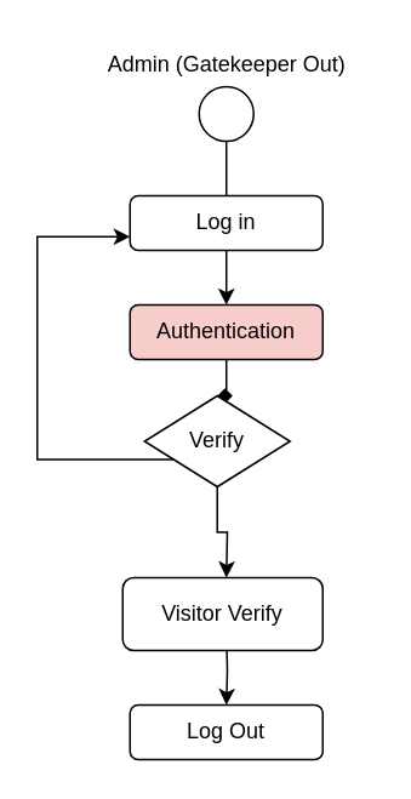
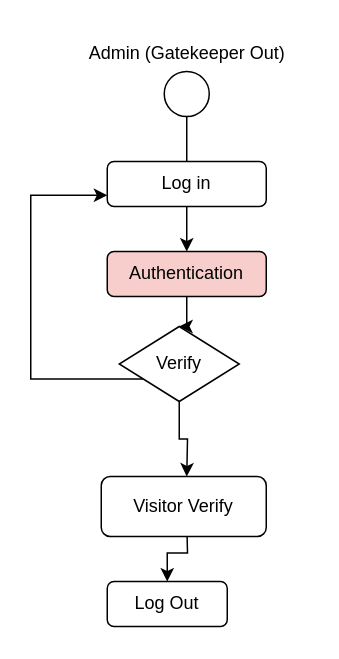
  <mxCell id="0" />
  <mxCell id="1" parent="0" />
  <mxCell id="2" value="" style="edgeStyle=orthogonalEdgeStyle;rounded=0;orthogonalLoop=1;jettySize=auto;html=1;" edge="1" parent="1" source="3" target="6"><mxGeometry relative="1" as="geometry" /></mxCell>
  <mxCell id="3" value="" style="ellipse;whiteSpace=wrap;html=1;aspect=fixed;" vertex="1" parent="1"><mxGeometry x="109" y="47" width="30" height="30" as="geometry" /></mxCell>
  <mxCell id="4" value="Log in" style="rounded=1;whiteSpace=wrap;html=1;strokeWidth=1;perimeterSpacing=0;shadow=0;glass=0;" vertex="1" parent="1"><mxGeometry x="71" y="107" width="106" height="30" as="geometry" /></mxCell>
- <mxCell id="5" value="" style="edgeStyle=orthogonalEdgeStyle;rounded=0;orthogonalLoop=1;jettySize=auto;html=1;endArrow=diamond;" edge="1" parent="1" source="6" target="9"><mxGeometry relative="1" as="geometry" /></mxCell>
+ <mxCell id="5" value="" style="edgeStyle=orthogonalEdgeStyle;rounded=0;orthogonalLoop=1;jettySize=auto;html=1;" edge="1" parent="1" source="6" target="9"><mxGeometry relative="1" as="geometry" /></mxCell>
  <mxCell id="6" value="Authentication" style="rounded=1;whiteSpace=wrap;html=1;fillColor=#f8cecc;" vertex="1" parent="1"><mxGeometry x="71" y="167" width="106" height="30" as="geometry" /></mxCell>
  <mxCell id="7" style="edgeStyle=orthogonalEdgeStyle;rounded=0;orthogonalLoop=1;jettySize=auto;html=1;entryX=0;entryY=0.75;entryDx=0;entryDy=0;" edge="1" parent="1" source="9" target="4"><mxGeometry relative="1" as="geometry"><mxPoint x="0" y="127" as="targetPoint" /><Array as="points"><mxPoint x="20" y="252" /><mxPoint x="20" y="130" /></Array></mxGeometry></mxCell>
  <mxCell id="8" style="edgeStyle=orthogonalEdgeStyle;rounded=0;orthogonalLoop=1;jettySize=auto;html=1;" edge="1" parent="1" source="9"><mxGeometry relative="1" as="geometry"><mxPoint x="124" y="317" as="targetPoint" /></mxGeometry></mxCell>
  <mxCell id="9" value="Verify" style="rhombus;whiteSpace=wrap;html=1;" vertex="1" parent="1"><mxGeometry x="79" y="217" width="80" height="50" as="geometry" /></mxCell>
  <mxCell id="10" value="Admin (Gatekeeper Out)" style="text;html=1;align=center;verticalAlign=middle;resizable=0;points=[];autosize=1;strokeColor=none;fillColor=none;" vertex="1" parent="1"><mxGeometry x="44" y="20" width="160" height="30" as="geometry" /></mxCell>
  <mxCell id="11" value="" style="edgeStyle=orthogonalEdgeStyle;rounded=0;orthogonalLoop=1;jettySize=auto;html=1;" edge="1" parent="1" target="12"><mxGeometry relative="1" as="geometry"><mxPoint x="124" y="347" as="sourcePoint" /></mxGeometry></mxCell>
- <mxCell id="12" value="Log Out" style="rounded=1;whiteSpace=wrap;html=1;strokeWidth=1;perimeterSpacing=0;shadow=0;glass=0;" vertex="1" parent="1"><mxGeometry x="71" y="387" width="106" height="30" as="geometry" /></mxCell>
+ <mxCell id="12" value="Log Out" style="rounded=1;whiteSpace=wrap;html=1;strokeWidth=1;perimeterSpacing=0;shadow=0;glass=0;" vertex="1" parent="1"><mxGeometry x="71" y="387" width="80" height="30" as="geometry" /></mxCell>
  <mxCell id="13" value="Visitor Verify" style="rounded=1;whiteSpace=wrap;html=1;" vertex="1" parent="1"><mxGeometry x="67" y="317" width="110" height="40" as="geometry" /></mxCell>
